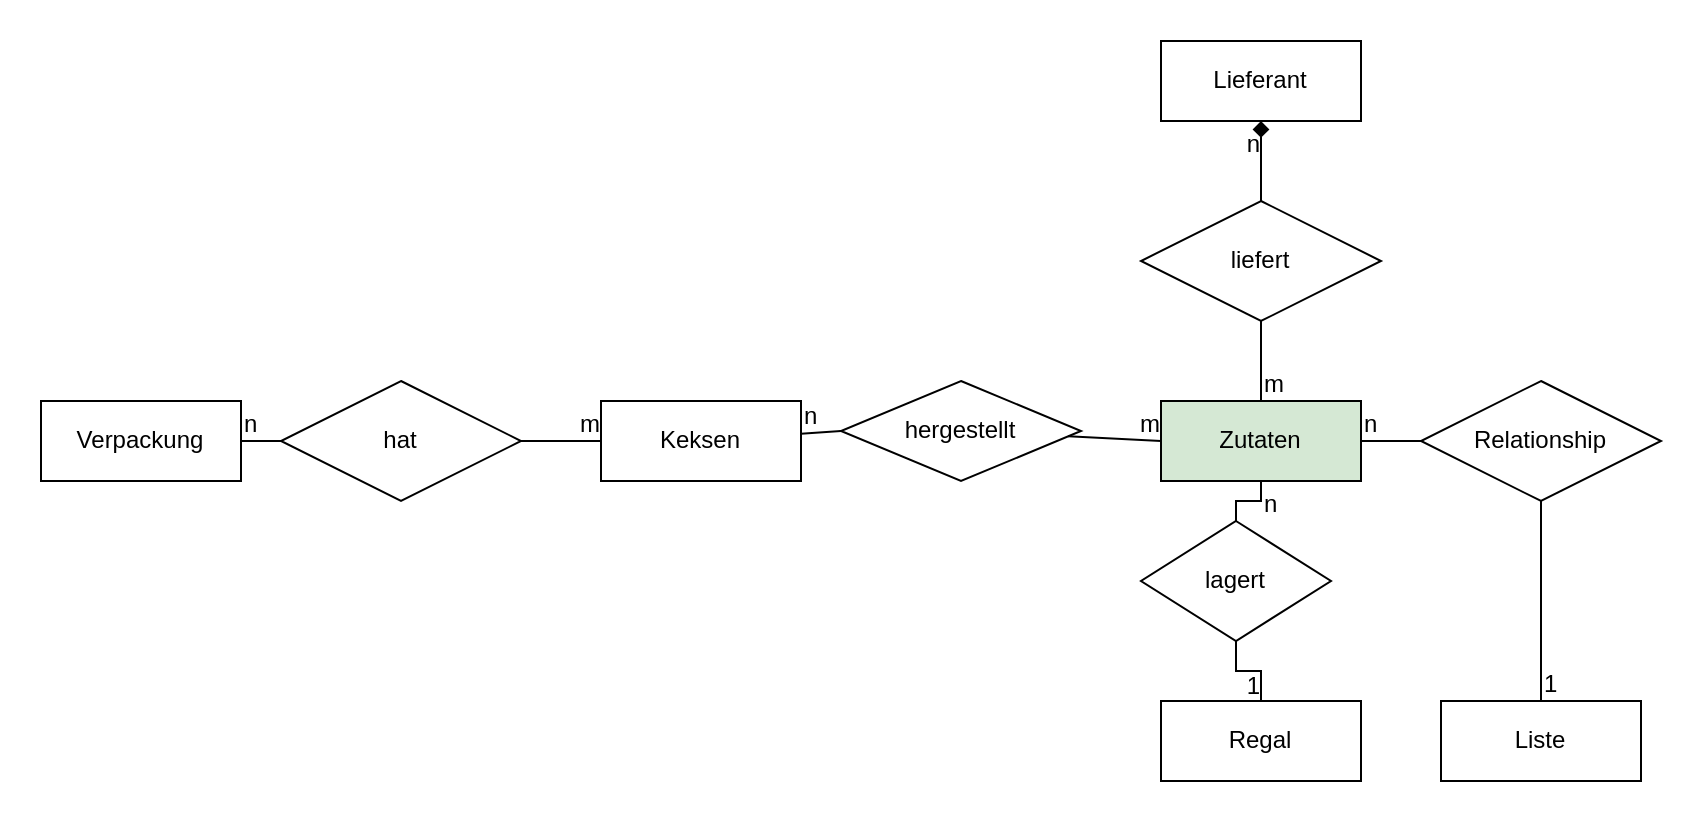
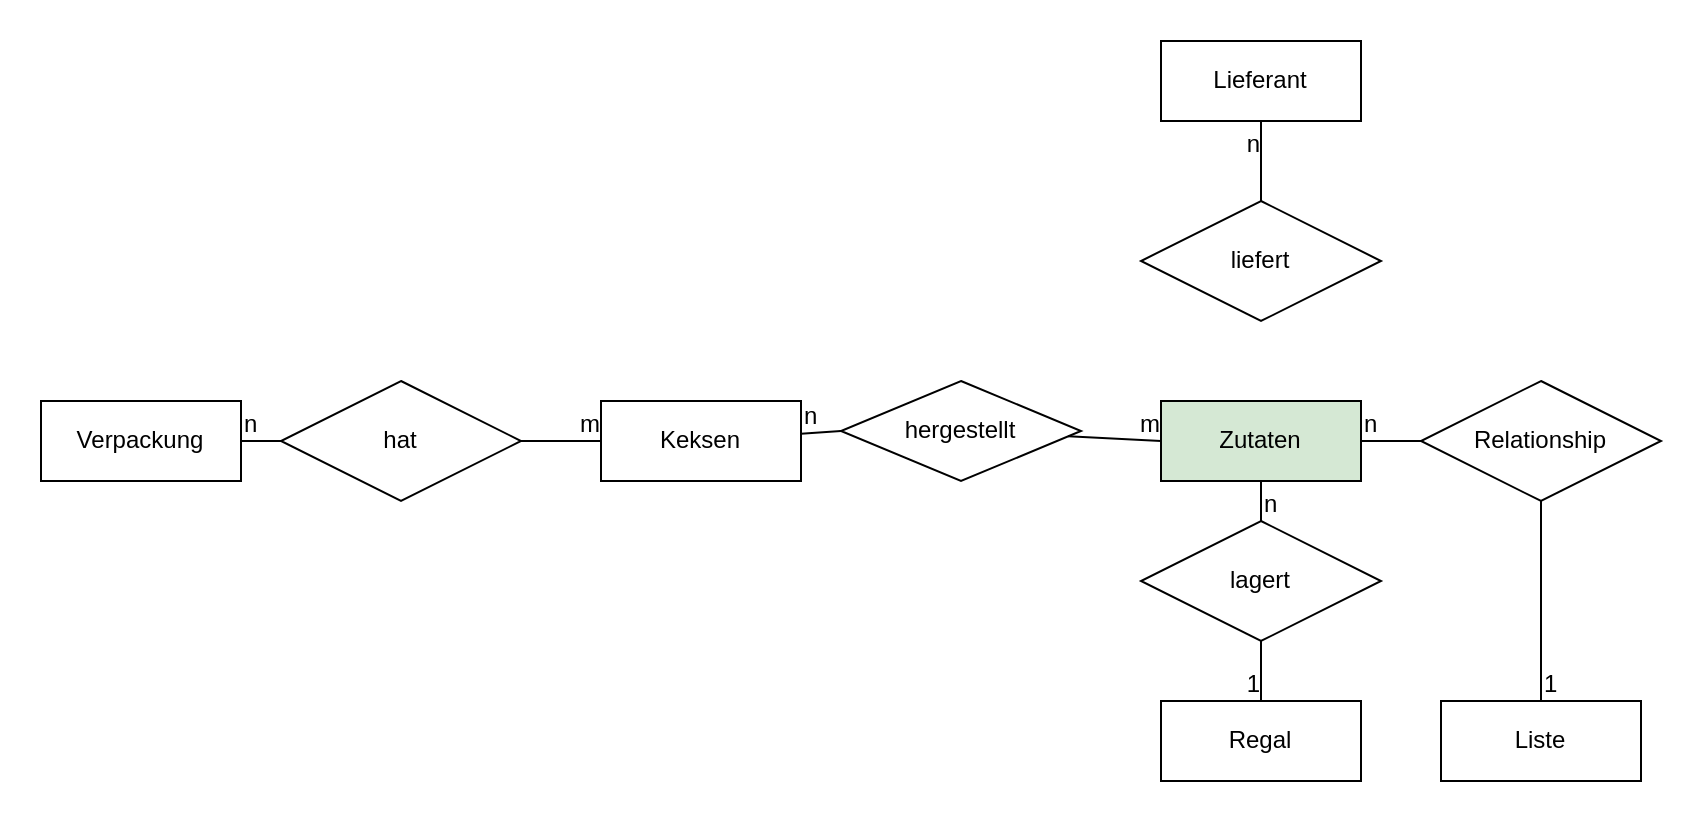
  <mxCell id="0" />
  <mxCell id="1" parent="0" />
  <mxCell id="2" value="Verpackung" style="whiteSpace=wrap;html=1;align=center;" parent="1" vertex="1"><mxGeometry y="200" width="100" height="40" as="geometry" x="20" /></mxCell>
  <mxCell id="3" value="hat" style="shape=rhombus;perimeter=rhombusPerimeter;whiteSpace=wrap;html=1;align=center;" parent="1" vertex="1"><mxGeometry x="140" y="190" width="120" height="60" as="geometry" /></mxCell>
  <mxCell id="4" value="" style="endArrow=none;html=1;rounded=0;entryX=0;entryY=0.5;entryDx=0;entryDy=0;edgeStyle=orthogonalEdgeStyle;" parent="1" source="2" target="3" edge="1"><mxGeometry relative="1" as="geometry"><mxPoint x="120" y="220" as="sourcePoint" /><mxPoint x="280" y="220" as="targetPoint" /></mxGeometry></mxCell>
  <mxCell id="5" value="n" style="resizable=0;html=1;align=left;verticalAlign=bottom;" parent="4" connectable="0" vertex="1"><mxGeometry x="-1" relative="1" as="geometry" /></mxCell>
  <mxCell id="6" value="Keksen" style="whiteSpace=wrap;html=1;align=center;" parent="1" vertex="1"><mxGeometry x="300" y="200" width="100" height="40" as="geometry" /></mxCell>
  <mxCell id="7" value="" style="endArrow=none;html=1;rounded=0;entryX=0;entryY=0.5;entryDx=0;entryDy=0;edgeStyle=orthogonalEdgeStyle;" parent="1" source="3" target="6" edge="1"><mxGeometry relative="1" as="geometry"><mxPoint x="460" y="220" as="sourcePoint" /><mxPoint x="620" y="220" as="targetPoint" /></mxGeometry></mxCell>
  <mxCell id="8" value="m" style="resizable=0;html=1;align=right;verticalAlign=bottom;" parent="7" connectable="0" vertex="1"><mxGeometry x="1" relative="1" as="geometry" /></mxCell>
  <mxCell id="9" value="hergestellt" style="shape=rhombus;perimeter=rhombusPerimeter;whiteSpace=wrap;html=1;align=center;" parent="1" vertex="1"><mxGeometry x="420" y="190" width="120" height="50" as="geometry" /></mxCell>
  <mxCell id="10" value="" style="endArrow=none;html=1;rounded=0;entryX=0;entryY=0.5;entryDx=0;entryDy=0;" parent="1" source="6" target="9" edge="1"><mxGeometry relative="1" as="geometry"><mxPoint x="400" y="220" as="sourcePoint" /><mxPoint x="560" y="220" as="targetPoint" /></mxGeometry></mxCell>
  <mxCell id="11" value="n" style="resizable=0;html=1;align=left;verticalAlign=bottom;" parent="10" connectable="0" vertex="1"><mxGeometry x="-1" relative="1" as="geometry" /></mxCell>
  <mxCell id="12" value="Zutaten" style="whiteSpace=wrap;html=1;align=center;fillColor=#d5e8d4;" parent="1" vertex="1"><mxGeometry x="580" y="200" width="100" height="40" as="geometry" /></mxCell>
  <mxCell id="13" value="" style="endArrow=none;html=1;rounded=0;entryX=0;entryY=0.5;entryDx=0;entryDy=0;" parent="1" source="9" target="12" edge="1"><mxGeometry relative="1" as="geometry"><mxPoint x="540" y="220" as="sourcePoint" /><mxPoint x="700" y="220" as="targetPoint" /></mxGeometry></mxCell>
  <mxCell id="14" value="m" style="resizable=0;html=1;align=right;verticalAlign=bottom;" parent="13" connectable="0" vertex="1"><mxGeometry x="1" relative="1" as="geometry" /></mxCell>
  <mxCell id="15" value="Regal" style="whiteSpace=wrap;html=1;align=center;" parent="1" vertex="1"><mxGeometry x="580" y="350" width="100" height="40" as="geometry" /></mxCell>
- <mxCell id="16" value="lagert" style="shape=rhombus;perimeter=rhombusPerimeter;whiteSpace=wrap;html=1;align=center;" parent="1" vertex="1"><mxGeometry x="570" y="260" width="95" height="60" as="geometry" /></mxCell>
+ <mxCell id="16" value="lagert" style="shape=rhombus;perimeter=rhombusPerimeter;whiteSpace=wrap;html=1;align=center;" parent="1" vertex="1"><mxGeometry x="570" y="260" width="120" height="60" as="geometry" /></mxCell>
  <mxCell id="17" value="" style="endArrow=none;html=1;rounded=0;entryX=0.5;entryY=0;entryDx=0;entryDy=0;edgeStyle=orthogonalEdgeStyle;" parent="1" source="12" target="16" edge="1"><mxGeometry relative="1" as="geometry"><mxPoint x="630" y="240" as="sourcePoint" /><mxPoint x="710" y="290" as="targetPoint" /></mxGeometry></mxCell>
  <mxCell id="18" value="n" style="resizable=0;html=1;align=left;verticalAlign=bottom;" parent="17" connectable="0" vertex="1"><mxGeometry x="-1" relative="1" as="geometry"><mxPoint y="20" as="offset" /></mxGeometry></mxCell>
  <mxCell id="19" value="" style="endArrow=none;html=1;rounded=0;entryX=0.5;entryY=0;entryDx=0;entryDy=0;edgeStyle=orthogonalEdgeStyle;" parent="1" source="16" target="15" edge="1"><mxGeometry relative="1" as="geometry"><mxPoint x="630" y="410" as="sourcePoint" /><mxPoint x="720" y="470" as="targetPoint" /></mxGeometry></mxCell>
  <mxCell id="20" value="1" style="resizable=0;html=1;align=right;verticalAlign=bottom;" parent="19" connectable="0" vertex="1"><mxGeometry x="1" relative="1" as="geometry" /></mxCell>
  <mxCell id="21" value="Relationship" style="shape=rhombus;perimeter=rhombusPerimeter;whiteSpace=wrap;html=1;align=center;" vertex="1" parent="1"><mxGeometry x="710" y="190" width="120" height="60" as="geometry" /></mxCell>
  <mxCell id="22" value="" style="endArrow=none;html=1;rounded=0;entryX=0;entryY=0.5;entryDx=0;entryDy=0;edgeStyle=orthogonalEdgeStyle;" edge="1" parent="1" source="12" target="21"><mxGeometry relative="1" as="geometry"><mxPoint x="680" y="220" as="sourcePoint" /><mxPoint x="840" y="220" as="targetPoint" /></mxGeometry></mxCell>
  <mxCell id="23" value="n" style="resizable=0;html=1;align=left;verticalAlign=bottom;" connectable="0" vertex="1" parent="22"><mxGeometry x="-1" relative="1" as="geometry" /></mxCell>
  <mxCell id="24" value="Liste" style="whiteSpace=wrap;html=1;align=center;" vertex="1" parent="1"><mxGeometry x="720" y="350" width="100" height="40" as="geometry" /></mxCell>
  <mxCell id="25" value="" style="endArrow=none;html=1;rounded=0;entryX=0.5;entryY=1;entryDx=0;entryDy=0;edgeStyle=orthogonalEdgeStyle;" edge="1" parent="1" source="24" target="21"><mxGeometry relative="1" as="geometry"><mxPoint x="830" y="190" as="sourcePoint" /><mxPoint x="830" y="190" as="targetPoint" /></mxGeometry></mxCell>
  <mxCell id="26" value="1" style="resizable=0;html=1;align=left;verticalAlign=bottom;" connectable="0" vertex="1" parent="25"><mxGeometry x="-1" relative="1" as="geometry" /></mxCell>
  <mxCell id="27" value="liefert" style="shape=rhombus;perimeter=rhombusPerimeter;whiteSpace=wrap;html=1;align=center;" vertex="1" parent="1"><mxGeometry x="570" y="100" width="120" height="60" as="geometry" /></mxCell>
  <mxCell id="28" value="Lieferant" style="whiteSpace=wrap;html=1;align=center;" vertex="1" parent="1"><mxGeometry x="580" y="20" width="100" height="40" as="geometry" /></mxCell>
- <mxCell id="29" value="" style="endArrow=none;html=1;rounded=0;entryX=0.5;entryY=1;entryDx=0;entryDy=0;edgeStyle=orthogonalEdgeStyle;" edge="1" parent="1" source="12" target="27"><mxGeometry relative="1" as="geometry"><mxPoint x="630" y="40" as="sourcePoint" /><mxPoint x="630" y="40" as="targetPoint" /></mxGeometry></mxCell>
- <mxCell id="30" value="m" style="resizable=0;html=1;align=left;verticalAlign=bottom;" connectable="0" vertex="1" parent="29"><mxGeometry x="-1" relative="1" as="geometry" /></mxCell>
- <mxCell id="31" value="" style="endArrow=diamond;html=1;rounded=0;entryX=0.5;entryY=1;entryDx=0;entryDy=0;edgeStyle=orthogonalEdgeStyle;" edge="1" parent="1" source="27" target="28"><mxGeometry relative="1" as="geometry"><mxPoint x="710" y="-180" as="sourcePoint" /><mxPoint x="710" y="-180" as="targetPoint" /></mxGeometry></mxCell>
+ <mxCell id="31" value="" style="endArrow=none;html=1;rounded=0;entryX=0.5;entryY=1;entryDx=0;entryDy=0;edgeStyle=orthogonalEdgeStyle;" edge="1" parent="1" source="27" target="28"><mxGeometry relative="1" as="geometry"><mxPoint x="710" y="-180" as="sourcePoint" /><mxPoint x="710" y="-180" as="targetPoint" /></mxGeometry></mxCell>
  <mxCell id="32" value="n" style="resizable=0;html=1;align=right;verticalAlign=bottom;" connectable="0" vertex="1" parent="31"><mxGeometry x="1" relative="1" as="geometry"><mxPoint y="20" as="offset" /></mxGeometry></mxCell>
